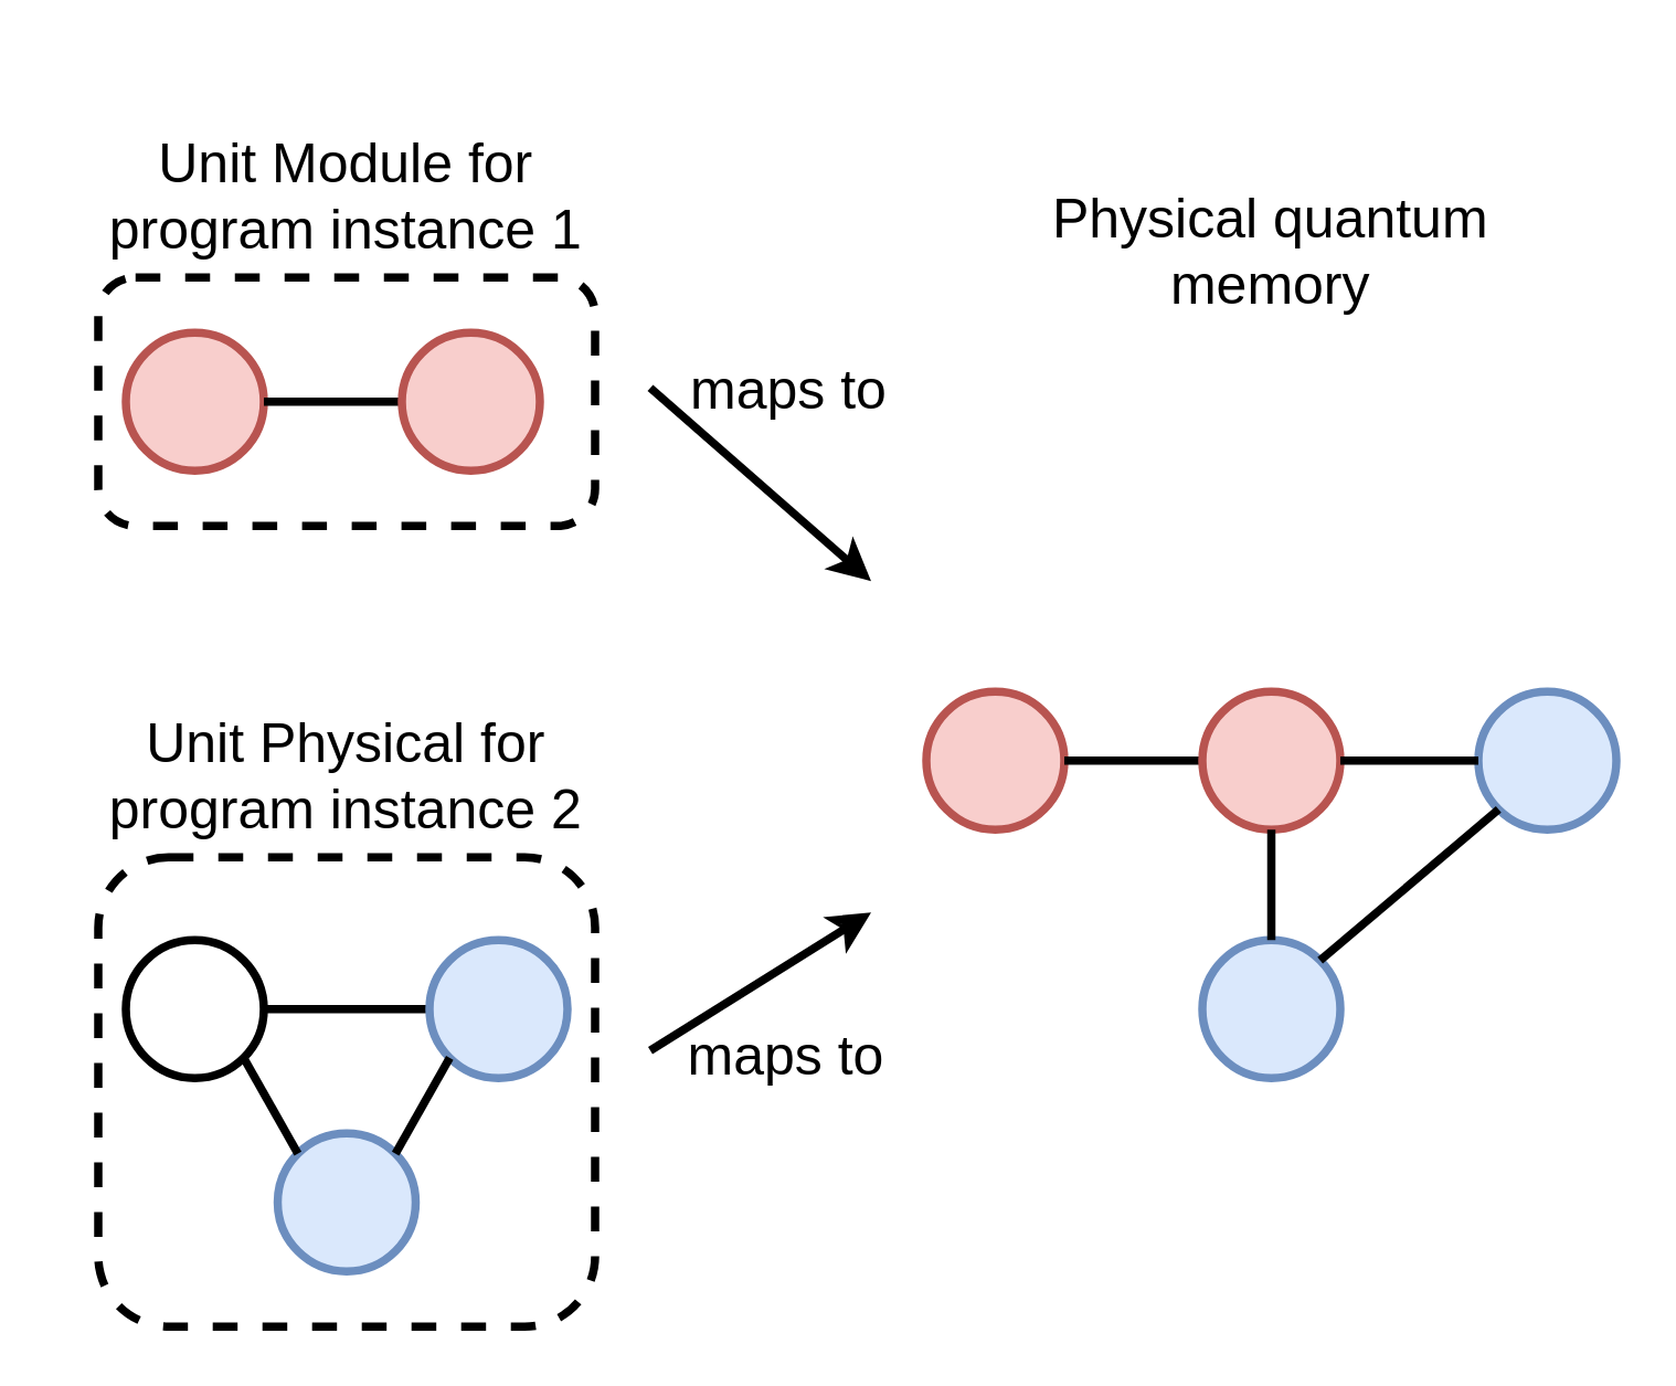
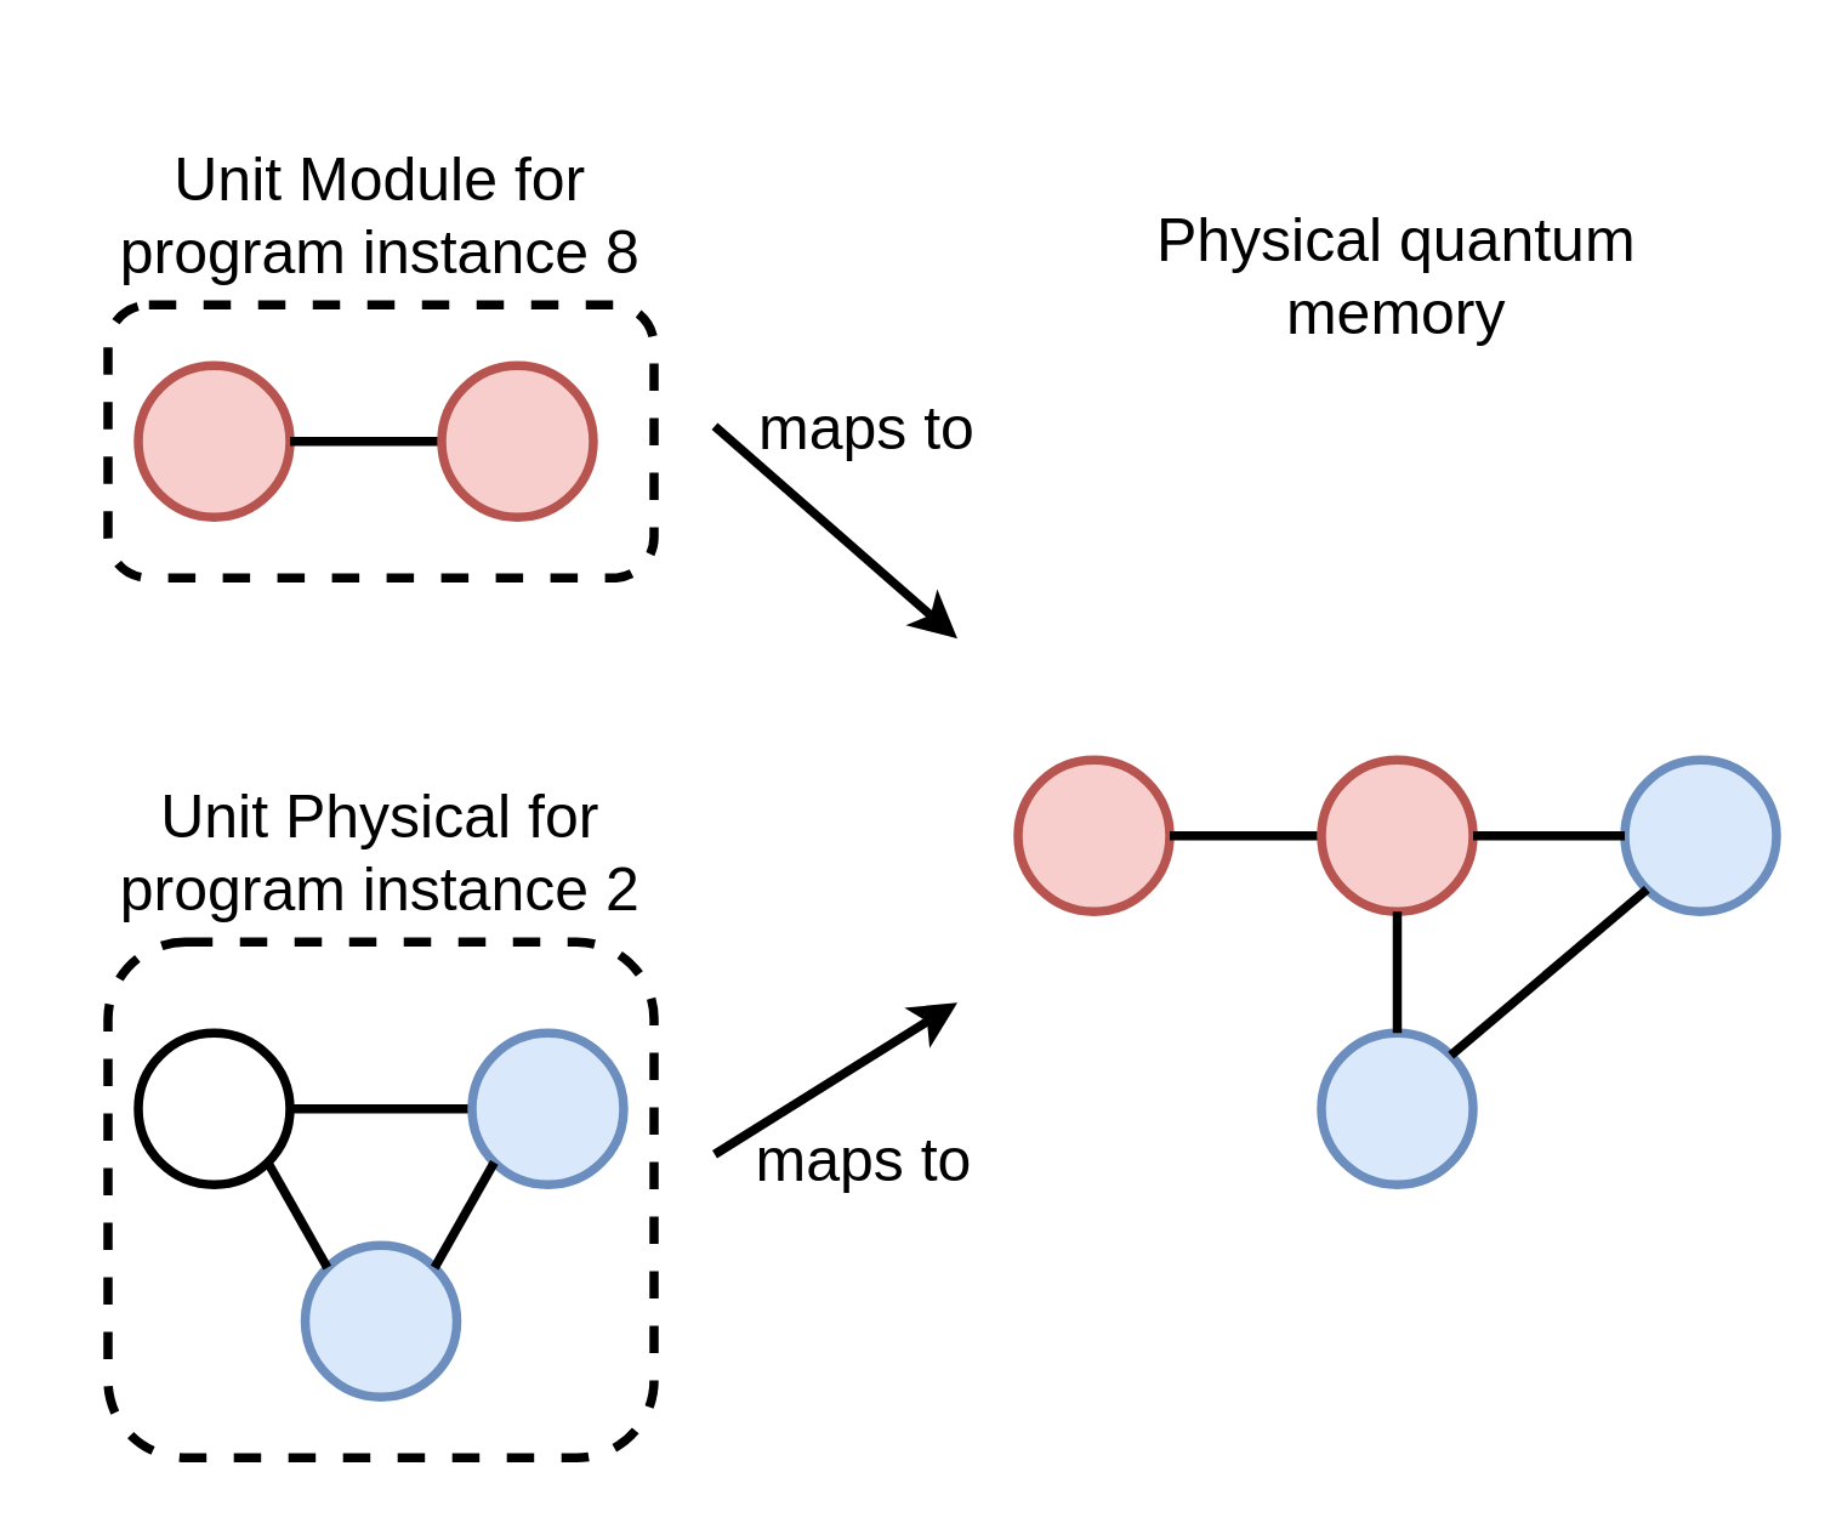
  <mxCell id="0" />
  <mxCell id="1" parent="0" />
  <mxCell id="2" value="" style="rounded=1;whiteSpace=wrap;html=1;strokeWidth=3;fillColor=none;dashed=1;" vertex="1" parent="1"><mxGeometry x="35" y="100" width="180" height="90" as="geometry" /></mxCell>
- <mxCell id="3" value="Unit Module for program instance 1" style="text;html=1;strokeColor=none;fillColor=none;align=center;verticalAlign=middle;whiteSpace=wrap;rounded=0;dashed=1;strokeWidth=3;fontSize=20;" vertex="1" parent="1"><mxGeometry x="20" y="20" width="210" height="100" as="geometry" /></mxCell>
+ <mxCell id="3" value="Unit Module for program instance 8" style="text;html=1;strokeColor=none;fillColor=none;align=center;verticalAlign=middle;whiteSpace=wrap;rounded=0;dashed=1;strokeWidth=3;fontSize=20;" vertex="1" parent="1"><mxGeometry x="20" y="20" width="210" height="100" as="geometry" /></mxCell>
  <mxCell id="4" value="Unit Physical for program instance 2" style="text;html=1;strokeColor=none;fillColor=none;align=center;verticalAlign=middle;whiteSpace=wrap;rounded=0;dashed=1;strokeWidth=3;fontSize=20;" vertex="1" parent="1"><mxGeometry x="20" y="230" width="210" height="100" as="geometry" /></mxCell>
  <mxCell id="5" value="" style="group" vertex="1" connectable="0" parent="1"><mxGeometry x="335" y="250" width="250" height="140" as="geometry" /></mxCell>
  <mxCell id="6" value="" style="ellipse;whiteSpace=wrap;html=1;aspect=fixed;strokeWidth=3;fillColor=#f8cecc;strokeColor=#b85450;" vertex="1" parent="5"><mxGeometry width="50" height="50" as="geometry" /></mxCell>
  <mxCell id="7" style="edgeStyle=none;html=1;exitX=0;exitY=0.5;exitDx=0;exitDy=0;entryX=1;entryY=0.5;entryDx=0;entryDy=0;strokeWidth=3;endArrow=none;endFill=0;" edge="1" parent="5" source="8" target="6"><mxGeometry relative="1" as="geometry" /></mxCell>
  <mxCell id="8" value="" style="ellipse;whiteSpace=wrap;html=1;aspect=fixed;strokeWidth=3;fillColor=#f8cecc;strokeColor=#b85450;" vertex="1" parent="5"><mxGeometry x="100" width="50" height="50" as="geometry" /></mxCell>
  <mxCell id="9" value="" style="ellipse;whiteSpace=wrap;html=1;aspect=fixed;strokeWidth=3;fillColor=#dae8fc;strokeColor=#6c8ebf;" vertex="1" parent="5"><mxGeometry x="100" y="90" width="50" height="50" as="geometry" /></mxCell>
  <mxCell id="10" style="edgeStyle=none;html=1;exitX=0.5;exitY=1;exitDx=0;exitDy=0;entryX=0.5;entryY=0;entryDx=0;entryDy=0;endArrow=none;endFill=0;strokeWidth=3;" edge="1" parent="5" source="8" target="9"><mxGeometry relative="1" as="geometry" /></mxCell>
  <mxCell id="11" value="" style="ellipse;whiteSpace=wrap;html=1;aspect=fixed;strokeWidth=3;fillColor=#dae8fc;strokeColor=#6c8ebf;" vertex="1" parent="5"><mxGeometry x="200" width="50" height="50" as="geometry" /></mxCell>
  <mxCell id="12" style="edgeStyle=none;html=1;exitX=1;exitY=0.5;exitDx=0;exitDy=0;entryX=0;entryY=0.5;entryDx=0;entryDy=0;strokeWidth=3;endArrow=none;endFill=0;" edge="1" parent="5" source="8" target="11"><mxGeometry relative="1" as="geometry" /></mxCell>
  <mxCell id="13" style="edgeStyle=none;html=1;exitX=1;exitY=0;exitDx=0;exitDy=0;entryX=0;entryY=1;entryDx=0;entryDy=0;strokeWidth=3;endArrow=none;endFill=0;" edge="1" parent="5" source="9" target="11"><mxGeometry relative="1" as="geometry" /></mxCell>
  <mxCell id="14" value="" style="group" vertex="1" connectable="0" parent="1"><mxGeometry x="45" y="120" width="250" height="50" as="geometry" /></mxCell>
  <mxCell id="15" value="" style="ellipse;whiteSpace=wrap;html=1;aspect=fixed;strokeWidth=3;fillColor=#f8cecc;strokeColor=#b85450;" vertex="1" parent="14"><mxGeometry width="50" height="50" as="geometry" /></mxCell>
  <mxCell id="16" style="edgeStyle=none;html=1;exitX=0;exitY=0.5;exitDx=0;exitDy=0;entryX=1;entryY=0.5;entryDx=0;entryDy=0;strokeWidth=3;endArrow=none;endFill=0;" edge="1" parent="14" source="17" target="15"><mxGeometry relative="1" as="geometry" /></mxCell>
  <mxCell id="17" value="" style="ellipse;whiteSpace=wrap;html=1;aspect=fixed;strokeWidth=3;fillColor=#f8cecc;strokeColor=#b85450;" vertex="1" parent="14"><mxGeometry x="100" width="50" height="50" as="geometry" /></mxCell>
  <mxCell id="18" value="Physical quantum memory" style="text;html=1;strokeColor=none;fillColor=none;align=center;verticalAlign=middle;whiteSpace=wrap;rounded=0;dashed=1;strokeWidth=3;fontSize=20;" vertex="1" parent="1"><mxGeometry x="355" y="40" width="210" height="100" as="geometry" /></mxCell>
  <mxCell id="19" value="" style="rounded=1;whiteSpace=wrap;html=1;strokeWidth=3;fillColor=none;dashed=1;" vertex="1" parent="1"><mxGeometry x="35" y="310" width="180" height="170" as="geometry" /></mxCell>
  <mxCell id="20" value="" style="ellipse;whiteSpace=wrap;html=1;aspect=fixed;strokeWidth=3;" vertex="1" parent="1"><mxGeometry x="45" y="340" width="50" height="50" as="geometry" /></mxCell>
  <mxCell id="21" style="edgeStyle=none;html=1;exitX=0;exitY=0.5;exitDx=0;exitDy=0;entryX=1;entryY=0.5;entryDx=0;entryDy=0;strokeWidth=3;endArrow=none;endFill=0;" edge="1" parent="1" source="22" target="20"><mxGeometry relative="1" as="geometry" /></mxCell>
  <mxCell id="22" value="" style="ellipse;whiteSpace=wrap;html=1;aspect=fixed;strokeWidth=3;fillColor=#dae8fc;strokeColor=#6c8ebf;" vertex="1" parent="1"><mxGeometry x="155" y="340" width="50" height="50" as="geometry" /></mxCell>
  <mxCell id="23" value="" style="ellipse;whiteSpace=wrap;html=1;aspect=fixed;strokeWidth=3;fillColor=#dae8fc;strokeColor=#6c8ebf;" vertex="1" parent="1"><mxGeometry x="100" y="410" width="50" height="50" as="geometry" /></mxCell>
  <mxCell id="24" style="edgeStyle=none;html=1;exitX=0;exitY=1;exitDx=0;exitDy=0;entryX=1;entryY=0;entryDx=0;entryDy=0;strokeWidth=3;endArrow=none;endFill=0;" edge="1" parent="1" source="22" target="23"><mxGeometry relative="1" as="geometry" /></mxCell>
  <mxCell id="25" style="edgeStyle=none;html=1;exitX=1;exitY=1;exitDx=0;exitDy=0;entryX=0;entryY=0;entryDx=0;entryDy=0;strokeWidth=3;endArrow=none;endFill=0;" edge="1" parent="1" source="20" target="23"><mxGeometry relative="1" as="geometry"><mxPoint x="275" y="375" as="sourcePoint" /><mxPoint x="145" y="455" as="targetPoint" /></mxGeometry></mxCell>
  <mxCell id="26" value="maps to" style="endArrow=classic;html=1;strokeWidth=3;fontSize=20;labelBackgroundColor=none;" edge="1" parent="1"><mxGeometry x="-0.292" y="33" width="50" height="50" relative="1" as="geometry"><mxPoint x="235" y="140" as="sourcePoint" /><mxPoint x="315" y="210" as="targetPoint" /><mxPoint as="offset" /></mxGeometry></mxCell>
  <mxCell id="27" value="maps to" style="endArrow=classic;html=1;strokeWidth=3;fontSize=20;labelBackgroundColor=none;" edge="1" parent="1"><mxGeometry x="-0.101" y="-26" width="50" height="50" relative="1" as="geometry"><mxPoint x="235" y="380" as="sourcePoint" /><mxPoint x="315" y="330" as="targetPoint" /><mxPoint y="1" as="offset" /></mxGeometry></mxCell>
